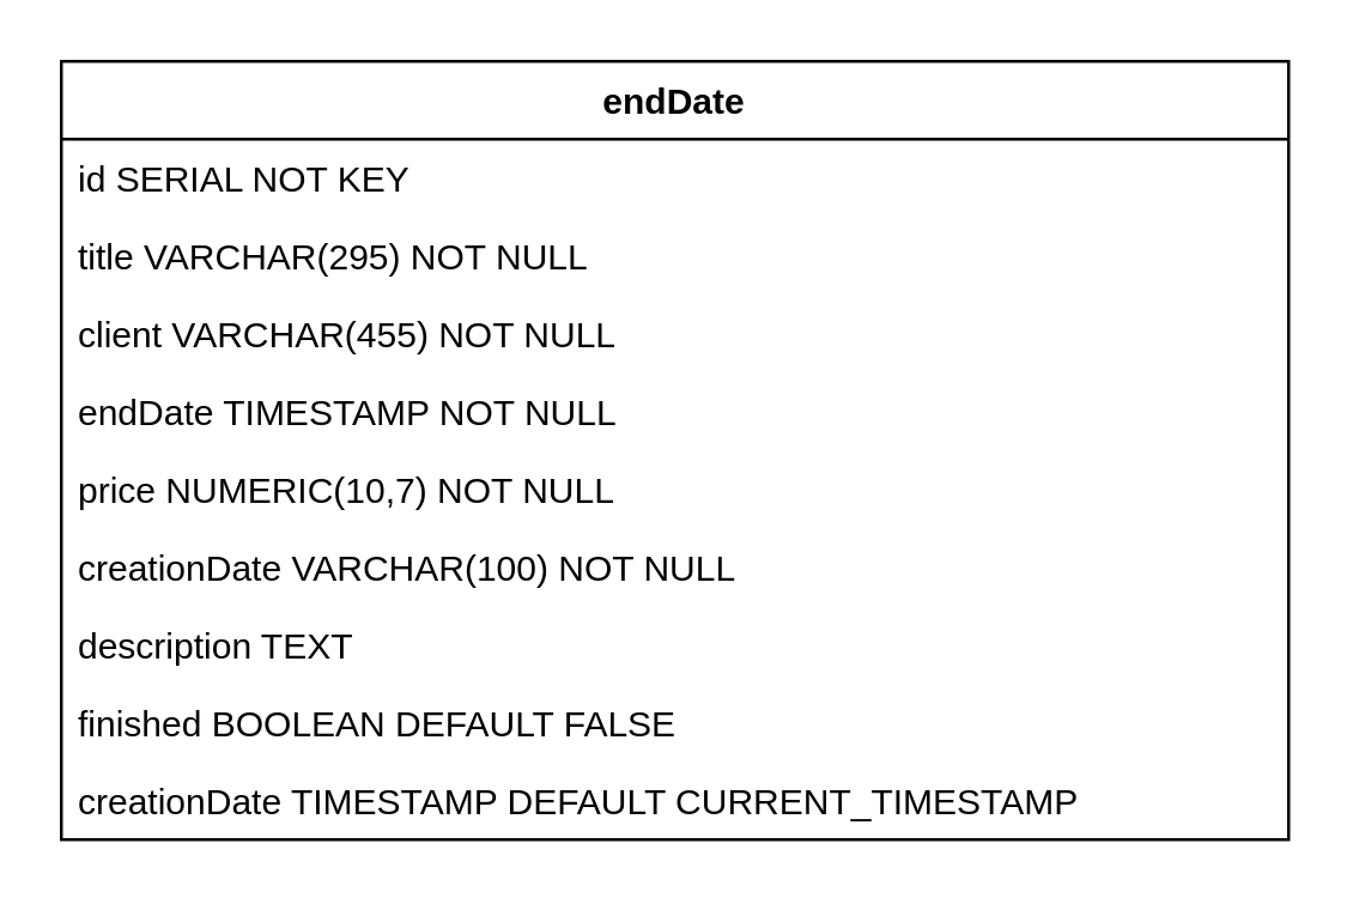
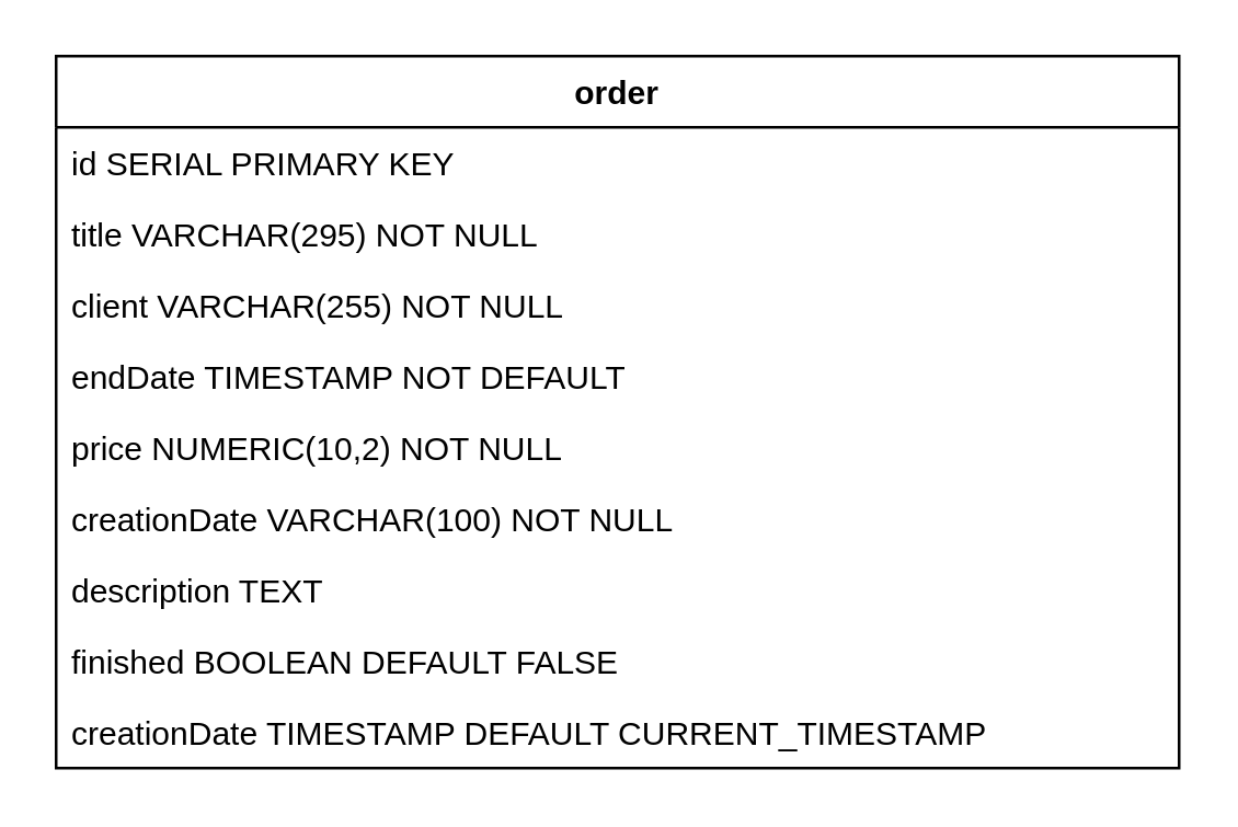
  <mxCell id="0" />
  <mxCell id="1" parent="0" />
- <mxCell id="2" value="endDate" style="swimlane;fontStyle=1;align=center;verticalAlign=top;childLayout=stackLayout;horizontal=1;startSize=26;horizontalStack=0;resizeParent=1;resizeParentMax=0;resizeLast=0;collapsible=1;marginBottom=0;whiteSpace=wrap;html=1;" vertex="1" parent="1"><mxGeometry x="20" y="20" width="410" height="260" as="geometry" /></mxCell>
- <mxCell id="3" value="&lt;div&gt;id SERIAL NOT KEY&lt;/div&gt;" style="text;strokeColor=none;fillColor=none;align=left;verticalAlign=top;spacingLeft=4;spacingRight=4;overflow=hidden;rotatable=0;points=[[0,0.5],[1,0.5]];portConstraint=eastwest;whiteSpace=wrap;html=1;" vertex="1" parent="2"><mxGeometry y="26" width="410" height="26" as="geometry" /></mxCell>
+ <mxCell id="2" value="order" style="swimlane;fontStyle=1;align=center;verticalAlign=top;childLayout=stackLayout;horizontal=1;startSize=26;horizontalStack=0;resizeParent=1;resizeParentMax=0;resizeLast=0;collapsible=1;marginBottom=0;whiteSpace=wrap;html=1;" vertex="1" parent="1"><mxGeometry x="20" y="20" width="410" height="260" as="geometry" /></mxCell>
+ <mxCell id="3" value="&lt;div&gt;id SERIAL PRIMARY KEY&lt;/div&gt;" style="text;strokeColor=none;fillColor=none;align=left;verticalAlign=top;spacingLeft=4;spacingRight=4;overflow=hidden;rotatable=0;points=[[0,0.5],[1,0.5]];portConstraint=eastwest;whiteSpace=wrap;html=1;" vertex="1" parent="2"><mxGeometry y="26" width="410" height="26" as="geometry" /></mxCell>
  <mxCell id="4" value="title VARCHAR(295) NOT NULL" style="text;strokeColor=none;fillColor=none;align=left;verticalAlign=top;spacingLeft=4;spacingRight=4;overflow=hidden;rotatable=0;points=[[0,0.5],[1,0.5]];portConstraint=eastwest;whiteSpace=wrap;html=1;" vertex="1" parent="2"><mxGeometry y="52" width="410" height="26" as="geometry" /></mxCell>
- <mxCell id="5" value="client VARCHAR(455) NOT NULL" style="text;strokeColor=none;fillColor=none;align=left;verticalAlign=top;spacingLeft=4;spacingRight=4;overflow=hidden;rotatable=0;points=[[0,0.5],[1,0.5]];portConstraint=eastwest;whiteSpace=wrap;html=1;" vertex="1" parent="2"><mxGeometry y="78" width="410" height="26" as="geometry" /></mxCell>
- <mxCell id="6" value="&lt;div&gt;endDate TIMESTAMP NOT NULL&lt;br&gt;&lt;/div&gt;" style="text;strokeColor=none;fillColor=none;align=left;verticalAlign=top;spacingLeft=4;spacingRight=4;overflow=hidden;rotatable=0;points=[[0,0.5],[1,0.5]];portConstraint=eastwest;whiteSpace=wrap;html=1;" vertex="1" parent="2"><mxGeometry y="104" width="410" height="26" as="geometry" /></mxCell>
- <mxCell id="7" value="price NUMERIC(10,7) NOT NULL" style="text;strokeColor=none;fillColor=none;align=left;verticalAlign=top;spacingLeft=4;spacingRight=4;overflow=hidden;rotatable=0;points=[[0,0.5],[1,0.5]];portConstraint=eastwest;whiteSpace=wrap;html=1;" vertex="1" parent="2"><mxGeometry y="130" width="410" height="26" as="geometry" /></mxCell>
+ <mxCell id="5" value="client VARCHAR(255) NOT NULL" style="text;strokeColor=none;fillColor=none;align=left;verticalAlign=top;spacingLeft=4;spacingRight=4;overflow=hidden;rotatable=0;points=[[0,0.5],[1,0.5]];portConstraint=eastwest;whiteSpace=wrap;html=1;" vertex="1" parent="2"><mxGeometry y="78" width="410" height="26" as="geometry" /></mxCell>
+ <mxCell id="6" value="&lt;div&gt;endDate TIMESTAMP NOT DEFAULT&lt;br&gt;&lt;/div&gt;" style="text;strokeColor=none;fillColor=none;align=left;verticalAlign=top;spacingLeft=4;spacingRight=4;overflow=hidden;rotatable=0;points=[[0,0.5],[1,0.5]];portConstraint=eastwest;whiteSpace=wrap;html=1;" vertex="1" parent="2"><mxGeometry y="104" width="410" height="26" as="geometry" /></mxCell>
+ <mxCell id="7" value="price NUMERIC(10,2) NOT NULL" style="text;strokeColor=none;fillColor=none;align=left;verticalAlign=top;spacingLeft=4;spacingRight=4;overflow=hidden;rotatable=0;points=[[0,0.5],[1,0.5]];portConstraint=eastwest;whiteSpace=wrap;html=1;" vertex="1" parent="2"><mxGeometry y="130" width="410" height="26" as="geometry" /></mxCell>
  <mxCell id="8" value="creationDate VARCHAR(100) NOT NULL" style="text;strokeColor=none;fillColor=none;align=left;verticalAlign=top;spacingLeft=4;spacingRight=4;overflow=hidden;rotatable=0;points=[[0,0.5],[1,0.5]];portConstraint=eastwest;whiteSpace=wrap;html=1;" vertex="1" parent="2"><mxGeometry y="156" width="410" height="26" as="geometry" /></mxCell>
  <mxCell id="9" value="description TEXT" style="text;strokeColor=none;fillColor=none;align=left;verticalAlign=top;spacingLeft=4;spacingRight=4;overflow=hidden;rotatable=0;points=[[0,0.5],[1,0.5]];portConstraint=eastwest;whiteSpace=wrap;html=1;" vertex="1" parent="2"><mxGeometry y="182" width="410" height="26" as="geometry" /></mxCell>
  <mxCell id="10" value="finished BOOLEAN DEFAULT FALSE" style="text;strokeColor=none;fillColor=none;align=left;verticalAlign=top;spacingLeft=4;spacingRight=4;overflow=hidden;rotatable=0;points=[[0,0.5],[1,0.5]];portConstraint=eastwest;whiteSpace=wrap;html=1;" vertex="1" parent="2"><mxGeometry y="208" width="410" height="26" as="geometry" /></mxCell>
  <mxCell id="11" value="creationDate TIMESTAMP DEFAULT CURRENT_TIMESTAMP" style="text;strokeColor=none;fillColor=none;align=left;verticalAlign=top;spacingLeft=4;spacingRight=4;overflow=hidden;rotatable=0;points=[[0,0.5],[1,0.5]];portConstraint=eastwest;whiteSpace=wrap;html=1;" vertex="1" parent="2"><mxGeometry y="234" width="410" height="26" as="geometry" /></mxCell>
